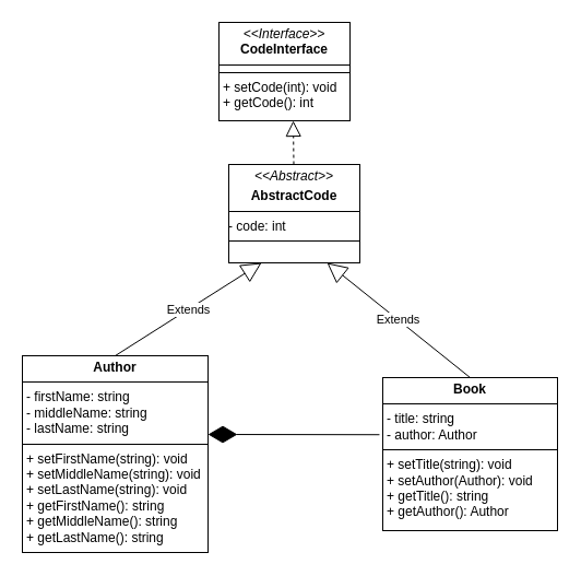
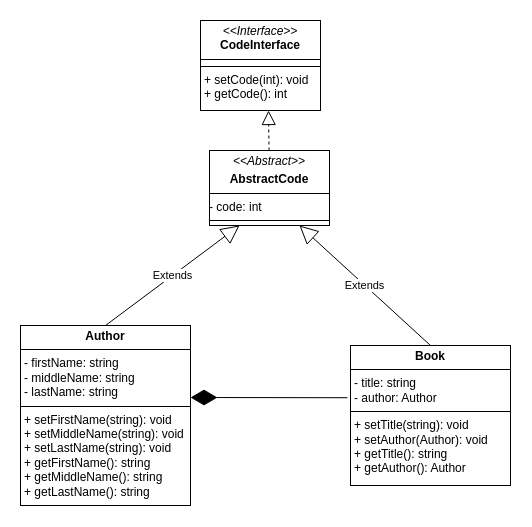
  <mxCell id="0" />
  <mxCell id="1" parent="0" />
  <mxCell id="2" value="&lt;p style=&quot;margin:0px;margin-top:4px;text-align:center;&quot;&gt;&lt;i&gt;&amp;lt;&amp;lt;Interface&amp;gt;&amp;gt;&lt;/i&gt;&lt;br&gt;&lt;b&gt;CodeInterface&lt;/b&gt;&lt;br&gt;&lt;/p&gt;&lt;hr size=&quot;1&quot; style=&quot;border-style:solid;&quot;&gt;&lt;hr size=&quot;1&quot; style=&quot;border-style:solid;&quot;&gt;&lt;p style=&quot;margin:0px;margin-left:4px;&quot;&gt;+ setCode(int): void&lt;br&gt;+ getCode(): int&lt;br&gt;&lt;/p&gt;" style="verticalAlign=top;align=left;overflow=fill;html=1;whiteSpace=wrap;" parent="1" vertex="1"><mxGeometry x="200" y="20" width="120" height="90" as="geometry" /></mxCell>
  <mxCell id="3" value="&lt;p style=&quot;margin:0px;margin-top:4px;text-align:center;&quot;&gt;&lt;b&gt;Author&lt;/b&gt;&lt;br&gt;&lt;/p&gt;&lt;hr size=&quot;1&quot; style=&quot;border-style:solid;&quot;&gt;&lt;p style=&quot;margin:0px;margin-left:4px;&quot;&gt;- firstName: string&lt;/p&gt;&lt;p style=&quot;margin:0px;margin-left:4px;&quot;&gt;- middleName: string&lt;/p&gt;&lt;p style=&quot;margin:0px;margin-left:4px;&quot;&gt;- lastName: string&lt;/p&gt;&lt;hr size=&quot;1&quot; style=&quot;border-style:solid;&quot;&gt;&lt;p style=&quot;margin:0px;margin-left:4px;&quot;&gt;+ setFirstName(string): void&lt;/p&gt;&lt;p style=&quot;margin:0px;margin-left:4px;&quot;&gt;+ setMiddleName(string): void&lt;/p&gt;&lt;p style=&quot;margin:0px;margin-left:4px;&quot;&gt;+ setLastName(string): void&lt;/p&gt;&lt;p style=&quot;margin:0px;margin-left:4px;&quot;&gt;+ getFirstName(): string&lt;br&gt;&lt;/p&gt;&lt;p style=&quot;margin:0px;margin-left:4px;&quot;&gt;+ getMiddleName(): string&lt;br&gt;&lt;/p&gt;&lt;p style=&quot;margin:0px;margin-left:4px;&quot;&gt;+ getLastName(): string&lt;br&gt;&lt;/p&gt;&lt;p style=&quot;margin:0px;margin-left:4px;&quot;&gt;&lt;br&gt;&lt;br&gt;&lt;/p&gt;&lt;p style=&quot;margin:0px;margin-left:4px;&quot;&gt;&lt;/p&gt;&lt;p style=&quot;margin:0px;margin-left:4px;&quot;&gt;&lt;/p&gt;&lt;p style=&quot;margin:0px;margin-left:4px;&quot;&gt;&lt;br&gt;&lt;br&gt;&lt;/p&gt;&lt;p style=&quot;margin:0px;margin-left:4px;&quot;&gt;&lt;/p&gt;&lt;p style=&quot;margin:0px;margin-left:4px;&quot;&gt;&lt;br&gt;&lt;/p&gt;&lt;p style=&quot;margin:0px;margin-left:4px;&quot;&gt;&lt;br&gt;&lt;/p&gt;" style="verticalAlign=top;align=left;overflow=fill;html=1;whiteSpace=wrap;" parent="1" vertex="1"><mxGeometry x="20" y="325" width="170" height="180" as="geometry" /></mxCell>
  <mxCell id="4" value="&lt;p style=&quot;margin:0px;margin-top:4px;text-align:center;&quot;&gt;&lt;b&gt;Book&lt;/b&gt;&lt;br&gt;&lt;/p&gt;&lt;hr size=&quot;1&quot; style=&quot;border-style:solid;&quot;&gt;&lt;p style=&quot;margin:0px;margin-left:4px;&quot;&gt;- title: string&lt;/p&gt;&lt;p style=&quot;margin:0px;margin-left:4px;&quot;&gt;- author: Author&lt;br&gt;&lt;/p&gt;&lt;hr size=&quot;1&quot; style=&quot;border-style:solid;&quot;&gt;&lt;p style=&quot;margin:0px;margin-left:4px;&quot;&gt;+ setTitle(string): void&lt;br&gt;&lt;/p&gt;&lt;p style=&quot;margin:0px;margin-left:4px;&quot;&gt;+ setAuthor(Author): void&lt;/p&gt;&lt;p style=&quot;margin:0px;margin-left:4px;&quot;&gt;+ getTitle(): string&lt;br&gt;&lt;/p&gt;&lt;p style=&quot;margin:0px;margin-left:4px;&quot;&gt;+ getAuthor(): Author&lt;/p&gt;" style="verticalAlign=top;align=left;overflow=fill;html=1;whiteSpace=wrap;" parent="1" vertex="1"><mxGeometry x="350" y="345" width="160" height="140" as="geometry" /></mxCell>
- <mxCell id="5" value="&lt;p style=&quot;margin:0px;margin-top:4px;text-align:center;&quot;&gt;&lt;i&gt;&amp;lt;&amp;lt;Abstract&amp;gt;&amp;gt;&lt;/i&gt;&lt;b&gt;&lt;i&gt;&lt;br&gt;&lt;/i&gt;&lt;/b&gt;&lt;/p&gt;&lt;p style=&quot;margin:0px;margin-top:4px;text-align:center;&quot;&gt;&lt;b&gt;AbstractCode&lt;/b&gt;&lt;br&gt;&lt;/p&gt;&lt;hr size=&quot;1&quot; style=&quot;border-style:solid;&quot;&gt;- code: int&lt;br&gt;&lt;hr size=&quot;1&quot; style=&quot;border-style:solid;&quot;&gt;&lt;p style=&quot;margin:0px;margin-left:4px;&quot;&gt;&lt;br&gt;&lt;/p&gt;" style="verticalAlign=top;align=left;overflow=fill;html=1;whiteSpace=wrap;" parent="1" vertex="1"><mxGeometry x="209" y="150" width="120" height="90" as="geometry" /></mxCell>
+ <mxCell id="5" value="&lt;p style=&quot;margin:0px;margin-top:4px;text-align:center;&quot;&gt;&lt;i&gt;&amp;lt;&amp;lt;Abstract&amp;gt;&amp;gt;&lt;/i&gt;&lt;b&gt;&lt;i&gt;&lt;br&gt;&lt;/i&gt;&lt;/b&gt;&lt;/p&gt;&lt;p style=&quot;margin:0px;margin-top:4px;text-align:center;&quot;&gt;&lt;b&gt;AbstractCode&lt;/b&gt;&lt;br&gt;&lt;/p&gt;&lt;hr size=&quot;1&quot; style=&quot;border-style:solid;&quot;&gt;- code: int&lt;br&gt;&lt;hr size=&quot;1&quot; style=&quot;border-style:solid;&quot;&gt;&lt;p style=&quot;margin:0px;margin-left:4px;&quot;&gt;&lt;br&gt;&lt;/p&gt;" style="verticalAlign=top;align=left;overflow=fill;html=1;whiteSpace=wrap;" parent="1" vertex="1"><mxGeometry x="209" y="150" width="120" height="75" as="geometry" /></mxCell>
  <mxCell id="6" value="" style="endArrow=block;dashed=1;endFill=0;endSize=12;html=1;rounded=0;entryX=0.567;entryY=1;entryDx=0;entryDy=0;entryPerimeter=0;" parent="1" source="5" target="2" edge="1"><mxGeometry width="160" relative="1" as="geometry"><mxPoint x="210" y="310" as="sourcePoint" /><mxPoint x="370" y="310" as="targetPoint" /></mxGeometry></mxCell>
  <mxCell id="7" value="Extends" style="endArrow=block;endSize=16;endFill=0;html=1;rounded=0;exitX=0.5;exitY=0;exitDx=0;exitDy=0;entryX=0.25;entryY=1;entryDx=0;entryDy=0;" parent="1" source="3" target="5" edge="1"><mxGeometry width="160" relative="1" as="geometry"><mxPoint x="210" y="310" as="sourcePoint" /><mxPoint x="223" y="250" as="targetPoint" /></mxGeometry></mxCell>
  <mxCell id="8" value="Extends" style="endArrow=block;endSize=16;endFill=0;html=1;rounded=0;entryX=0.75;entryY=1;entryDx=0;entryDy=0;exitX=0.5;exitY=0;exitDx=0;exitDy=0;" parent="1" source="4" target="5" edge="1"><mxGeometry width="160" relative="1" as="geometry"><mxPoint x="210" y="310" as="sourcePoint" /><mxPoint x="370" y="310" as="targetPoint" /></mxGeometry></mxCell>
  <mxCell id="9" value="" style="endArrow=diamondThin;endFill=1;endSize=24;html=1;rounded=0;entryX=1;entryY=0.4;entryDx=0;entryDy=0;entryPerimeter=0;exitX=-0.019;exitY=0.373;exitDx=0;exitDy=0;exitPerimeter=0;" parent="1" source="4" target="3" edge="1"><mxGeometry width="160" relative="1" as="geometry"><mxPoint x="210" y="310" as="sourcePoint" /><mxPoint x="370" y="310" as="targetPoint" /></mxGeometry></mxCell>
